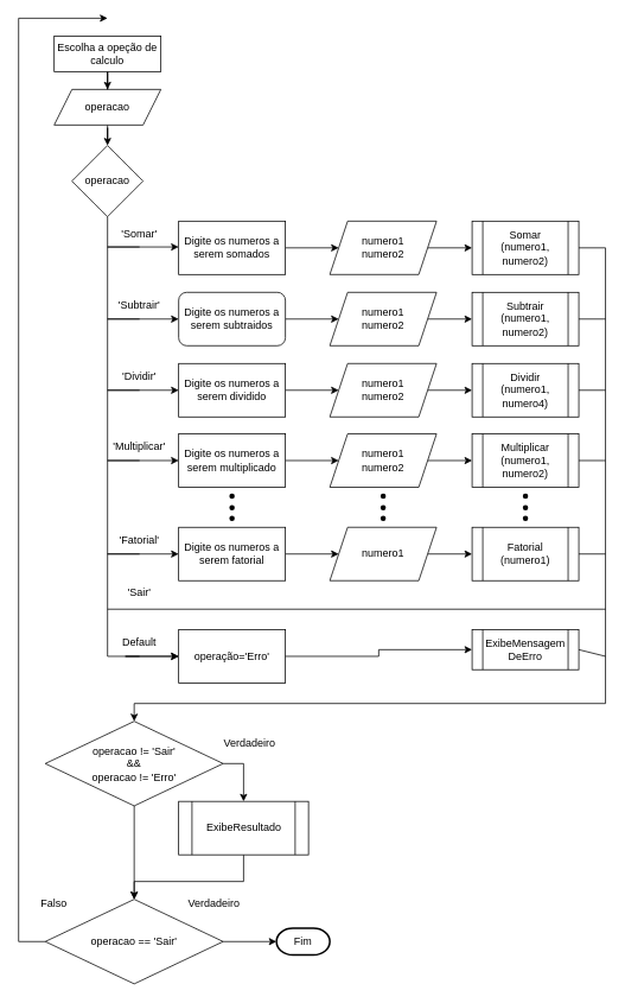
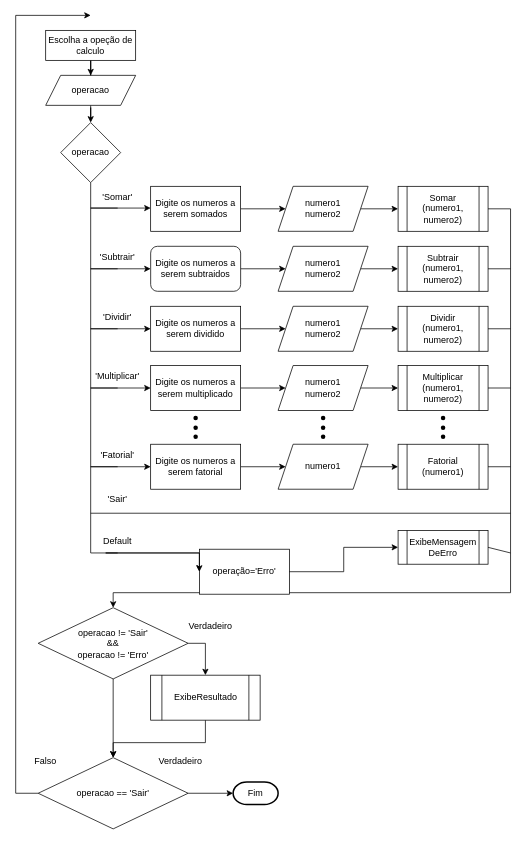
  <mxCell id="0" />
  <mxCell id="1" parent="0" />
  <mxCell id="2" value="" style="edgeStyle=orthogonalEdgeStyle;rounded=0;orthogonalLoop=1;jettySize=auto;html=1;entryX=0;entryY=0.5;entryDx=0;entryDy=0;" edge="1" parent="1" source="3" target="44"><mxGeometry relative="1" as="geometry"><Array as="points"><mxPoint x="120" y="737" /></Array></mxGeometry></mxCell>
  <mxCell id="3" value="operacao" style="rhombus;whiteSpace=wrap;html=1;" vertex="1" parent="1"><mxGeometry x="80" y="163" width="80" height="80" as="geometry" /></mxCell>
  <mxCell id="4" value="" style="edgeStyle=orthogonalEdgeStyle;rounded=0;orthogonalLoop=1;jettySize=auto;html=1;" edge="1" parent="1" source="5" target="3"><mxGeometry relative="1" as="geometry" /></mxCell>
  <mxCell id="5" value="operacao" style="shape=parallelogram;perimeter=parallelogramPerimeter;whiteSpace=wrap;html=1;fixedSize=1;" vertex="1" parent="1"><mxGeometry x="60" y="100" width="120" height="40" as="geometry" /></mxCell>
  <mxCell id="6" value="" style="edgeStyle=orthogonalEdgeStyle;rounded=0;orthogonalLoop=1;jettySize=auto;html=1;" edge="1" parent="1" source="7" target="5"><mxGeometry relative="1" as="geometry" /></mxCell>
  <mxCell id="7" value="Escolha a opeção de calculo" style="rounded=0;whiteSpace=wrap;html=1;" vertex="1" parent="1"><mxGeometry x="60" y="40" width="120" height="40" as="geometry" /></mxCell>
  <mxCell id="8" value="" style="edgeStyle=orthogonalEdgeStyle;rounded=0;orthogonalLoop=1;jettySize=auto;html=1;" edge="1" parent="1" source="9" target="11"><mxGeometry relative="1" as="geometry" /></mxCell>
  <mxCell id="9" value="Digite os numeros a serem somados" style="whiteSpace=wrap;html=1;" vertex="1" parent="1"><mxGeometry x="200" y="248" width="120" height="60" as="geometry" /></mxCell>
  <mxCell id="10" value="" style="edgeStyle=orthogonalEdgeStyle;rounded=0;orthogonalLoop=1;jettySize=auto;html=1;" edge="1" parent="1" source="11" target="12"><mxGeometry relative="1" as="geometry" /></mxCell>
  <mxCell id="11" value="numero1&lt;br&gt;numero2" style="shape=parallelogram;perimeter=parallelogramPerimeter;whiteSpace=wrap;html=1;fixedSize=1;" vertex="1" parent="1"><mxGeometry x="370" y="248" width="120" height="60" as="geometry" /></mxCell>
  <mxCell id="12" value="Somar&lt;br&gt;(numero1,&lt;br&gt;numero2)" style="shape=process;whiteSpace=wrap;html=1;backgroundOutline=1;" vertex="1" parent="1"><mxGeometry x="530" y="248" width="120" height="60" as="geometry" /></mxCell>
  <mxCell id="13" value="" style="edgeStyle=orthogonalEdgeStyle;rounded=0;orthogonalLoop=1;jettySize=auto;html=1;" edge="1" parent="1" source="14" target="16"><mxGeometry relative="1" as="geometry" /></mxCell>
  <mxCell id="14" value="Digite os numeros a serem subtraidos" style="whiteSpace=wrap;html=1;rounded=1;" vertex="1" parent="1"><mxGeometry x="200" y="328" width="120" height="60" as="geometry" /></mxCell>
  <mxCell id="15" value="" style="edgeStyle=orthogonalEdgeStyle;rounded=0;orthogonalLoop=1;jettySize=auto;html=1;" edge="1" parent="1" source="16" target="17"><mxGeometry relative="1" as="geometry" /></mxCell>
  <mxCell id="16" value="numero1&lt;br&gt;numero2" style="shape=parallelogram;perimeter=parallelogramPerimeter;whiteSpace=wrap;html=1;fixedSize=1;" vertex="1" parent="1"><mxGeometry x="370" y="328" width="120" height="60" as="geometry" /></mxCell>
  <mxCell id="17" value="Subtrair&lt;br&gt;(numero1,&lt;br&gt;numero2)" style="shape=process;whiteSpace=wrap;html=1;backgroundOutline=1;" vertex="1" parent="1"><mxGeometry x="530" y="328" width="120" height="60" as="geometry" /></mxCell>
  <mxCell id="18" value="" style="edgeStyle=orthogonalEdgeStyle;rounded=0;orthogonalLoop=1;jettySize=auto;html=1;" edge="1" parent="1" source="19" target="21"><mxGeometry relative="1" as="geometry" /></mxCell>
  <mxCell id="19" value="Digite os numeros a serem dividido" style="whiteSpace=wrap;html=1;" vertex="1" parent="1"><mxGeometry x="200" y="408" width="120" height="60" as="geometry" /></mxCell>
  <mxCell id="20" value="" style="edgeStyle=orthogonalEdgeStyle;rounded=0;orthogonalLoop=1;jettySize=auto;html=1;" edge="1" parent="1" source="21" target="22"><mxGeometry relative="1" as="geometry" /></mxCell>
  <mxCell id="21" value="numero1&lt;br&gt;numero2" style="shape=parallelogram;perimeter=parallelogramPerimeter;whiteSpace=wrap;html=1;fixedSize=1;" vertex="1" parent="1"><mxGeometry x="370" y="408" width="120" height="60" as="geometry" /></mxCell>
- <mxCell id="22" value="Dividir&lt;br&gt;(numero1,&lt;br&gt;numero4)" style="shape=process;whiteSpace=wrap;html=1;backgroundOutline=1;" vertex="1" parent="1"><mxGeometry x="530" y="408" width="120" height="60" as="geometry" /></mxCell>
+ <mxCell id="22" value="Dividir&lt;br&gt;(numero1,&lt;br&gt;numero2)" style="shape=process;whiteSpace=wrap;html=1;backgroundOutline=1;" vertex="1" parent="1"><mxGeometry x="530" y="408" width="120" height="60" as="geometry" /></mxCell>
  <mxCell id="23" value="" style="edgeStyle=orthogonalEdgeStyle;rounded=0;orthogonalLoop=1;jettySize=auto;html=1;" edge="1" parent="1" source="24" target="26"><mxGeometry relative="1" as="geometry" /></mxCell>
  <mxCell id="24" value="Digite os numeros a serem multiplicado" style="whiteSpace=wrap;html=1;" vertex="1" parent="1"><mxGeometry x="200" y="487" width="120" height="60" as="geometry" /></mxCell>
  <mxCell id="25" value="" style="edgeStyle=orthogonalEdgeStyle;rounded=0;orthogonalLoop=1;jettySize=auto;html=1;" edge="1" parent="1" source="26" target="27"><mxGeometry relative="1" as="geometry" /></mxCell>
  <mxCell id="26" value="numero1&lt;br&gt;numero2" style="shape=parallelogram;perimeter=parallelogramPerimeter;whiteSpace=wrap;html=1;fixedSize=1;" vertex="1" parent="1"><mxGeometry x="370" y="487" width="120" height="60" as="geometry" /></mxCell>
  <mxCell id="27" value="Multiplicar&lt;br&gt;(numero1,&lt;br&gt;numero2)" style="shape=process;whiteSpace=wrap;html=1;backgroundOutline=1;" vertex="1" parent="1"><mxGeometry x="530" y="487" width="120" height="60" as="geometry" /></mxCell>
  <mxCell id="28" style="edgeStyle=orthogonalEdgeStyle;rounded=0;orthogonalLoop=1;jettySize=auto;html=1;entryX=0;entryY=0.5;entryDx=0;entryDy=0;exitX=0.5;exitY=1;exitDx=0;exitDy=0;" edge="1" parent="1" source="38" target="14"><mxGeometry relative="1" as="geometry"><mxPoint x="130" y="238" as="sourcePoint" /><mxPoint x="190" y="278" as="targetPoint" /><Array as="points"><mxPoint x="120" y="358" /></Array></mxGeometry></mxCell>
  <mxCell id="29" style="edgeStyle=orthogonalEdgeStyle;rounded=0;orthogonalLoop=1;jettySize=auto;html=1;entryX=0;entryY=0.5;entryDx=0;entryDy=0;exitX=0.5;exitY=1;exitDx=0;exitDy=0;" edge="1" parent="1" source="39" target="19"><mxGeometry relative="1" as="geometry"><mxPoint x="130" y="228" as="sourcePoint" /><mxPoint x="190" y="358" as="targetPoint" /><Array as="points"><mxPoint x="120" y="438" /></Array></mxGeometry></mxCell>
  <mxCell id="30" style="edgeStyle=orthogonalEdgeStyle;rounded=0;orthogonalLoop=1;jettySize=auto;html=1;entryX=0;entryY=0.5;entryDx=0;entryDy=0;exitX=0.5;exitY=1;exitDx=0;exitDy=0;" edge="1" parent="1" source="40" target="24"><mxGeometry relative="1" as="geometry"><mxPoint x="130" y="217" as="sourcePoint" /><mxPoint x="190" y="437" as="targetPoint" /><Array as="points"><mxPoint x="120" y="517" /></Array></mxGeometry></mxCell>
  <mxCell id="31" value="" style="edgeStyle=orthogonalEdgeStyle;rounded=0;orthogonalLoop=1;jettySize=auto;html=1;" edge="1" parent="1" source="32" target="34"><mxGeometry relative="1" as="geometry" /></mxCell>
  <mxCell id="32" value="Digite os numeros a serem fatorial" style="whiteSpace=wrap;html=1;" vertex="1" parent="1"><mxGeometry x="200" y="592" width="120" height="60" as="geometry" /></mxCell>
  <mxCell id="33" value="" style="edgeStyle=orthogonalEdgeStyle;rounded=0;orthogonalLoop=1;jettySize=auto;html=1;" edge="1" parent="1" source="34" target="35"><mxGeometry relative="1" as="geometry" /></mxCell>
  <mxCell id="34" value="numero1" style="shape=parallelogram;perimeter=parallelogramPerimeter;whiteSpace=wrap;html=1;fixedSize=1;" vertex="1" parent="1"><mxGeometry x="370" y="592" width="120" height="60" as="geometry" /></mxCell>
  <mxCell id="35" value="Fatorial&lt;br&gt;(numero1)" style="shape=process;whiteSpace=wrap;html=1;backgroundOutline=1;" vertex="1" parent="1"><mxGeometry x="530" y="592" width="120" height="60" as="geometry" /></mxCell>
  <mxCell id="36" style="edgeStyle=orthogonalEdgeStyle;rounded=0;orthogonalLoop=1;jettySize=auto;html=1;entryX=0;entryY=0.5;entryDx=0;entryDy=0;exitX=0.5;exitY=1;exitDx=0;exitDy=0;" edge="1" parent="1" source="41" target="32"><mxGeometry relative="1" as="geometry"><mxPoint x="130" y="232" as="sourcePoint" /><mxPoint x="190" y="542" as="targetPoint" /><Array as="points"><mxPoint x="120" y="622" /></Array></mxGeometry></mxCell>
  <mxCell id="37" value="'Somar'" style="text;html=1;strokeColor=none;fillColor=none;align=center;verticalAlign=middle;whiteSpace=wrap;rounded=0;" vertex="1" parent="1"><mxGeometry x="126" y="248" width="60" height="30" as="geometry" /></mxCell>
  <mxCell id="38" value="'Subtrair'" style="text;html=1;strokeColor=none;fillColor=none;align=center;verticalAlign=middle;whiteSpace=wrap;rounded=0;" vertex="1" parent="1"><mxGeometry x="126" y="328" width="60" height="30" as="geometry" /></mxCell>
  <mxCell id="39" value="'Dividir'" style="text;html=1;strokeColor=none;fillColor=none;align=center;verticalAlign=middle;whiteSpace=wrap;rounded=0;" vertex="1" parent="1"><mxGeometry x="126" y="408" width="60" height="30" as="geometry" /></mxCell>
  <mxCell id="40" value="'Multiplicar'" style="text;html=1;strokeColor=none;fillColor=none;align=center;verticalAlign=middle;whiteSpace=wrap;rounded=0;" vertex="1" parent="1"><mxGeometry x="126" y="487" width="60" height="30" as="geometry" /></mxCell>
  <mxCell id="41" value="'Fatorial'" style="text;html=1;strokeColor=none;fillColor=none;align=center;verticalAlign=middle;whiteSpace=wrap;rounded=0;" vertex="1" parent="1"><mxGeometry x="126" y="592" width="60" height="30" as="geometry" /></mxCell>
  <mxCell id="42" style="edgeStyle=orthogonalEdgeStyle;rounded=0;orthogonalLoop=1;jettySize=auto;html=1;entryX=0;entryY=0.5;entryDx=0;entryDy=0;exitX=0.5;exitY=1;exitDx=0;exitDy=0;" edge="1" parent="1"><mxGeometry relative="1" as="geometry"><mxPoint x="156" y="277" as="sourcePoint" /><mxPoint x="200" y="277" as="targetPoint" /><Array as="points"><mxPoint x="120" y="277" /></Array></mxGeometry></mxCell>
  <mxCell id="43" style="edgeStyle=orthogonalEdgeStyle;rounded=0;orthogonalLoop=1;jettySize=auto;html=1;exitX=1;exitY=0.5;exitDx=0;exitDy=0;entryX=0.5;entryY=0;entryDx=0;entryDy=0;" edge="1" parent="1" source="12" target="60"><mxGeometry relative="1" as="geometry"><mxPoint x="640" y="838" as="targetPoint" /><Array as="points"><mxPoint x="680" y="278" /><mxPoint x="680" y="790" /><mxPoint x="150" y="790" /></Array></mxGeometry></mxCell>
- <mxCell id="44" value="operação='Erro'" style="whiteSpace=wrap;html=1;" vertex="1" parent="1"><mxGeometry x="200" y="707" width="120" height="60" as="geometry" /></mxCell>
+ <mxCell id="44" value="operação='Erro'" style="whiteSpace=wrap;html=1;" vertex="1" parent="1"><mxGeometry x="265" y="732" width="120" height="60" as="geometry" /></mxCell>
  <mxCell id="45" value="" style="edgeStyle=orthogonalEdgeStyle;rounded=0;orthogonalLoop=1;jettySize=auto;html=1;exitX=1;exitY=0.5;exitDx=0;exitDy=0;" edge="1" parent="1" source="44" target="46"><mxGeometry relative="1" as="geometry"><mxPoint x="480" y="737" as="sourcePoint" /></mxGeometry></mxCell>
  <mxCell id="46" value="ExibeMensagem&lt;br&gt;DeErro" style="shape=process;whiteSpace=wrap;html=1;backgroundOutline=1;" vertex="1" parent="1"><mxGeometry x="530" y="707" width="120" height="45" as="geometry" /></mxCell>
  <mxCell id="47" style="edgeStyle=orthogonalEdgeStyle;rounded=0;orthogonalLoop=1;jettySize=auto;html=1;entryX=0;entryY=0.5;entryDx=0;entryDy=0;exitX=0.5;exitY=1;exitDx=0;exitDy=0;" edge="1" parent="1" source="49" target="44"><mxGeometry relative="1" as="geometry"><mxPoint x="130" y="384" as="sourcePoint" /><mxPoint x="190" y="694" as="targetPoint" /><Array as="points"><mxPoint x="140" y="737" /><mxPoint x="140" y="737" /></Array></mxGeometry></mxCell>
  <mxCell id="48" value="'Sair'" style="text;html=1;strokeColor=none;fillColor=none;align=center;verticalAlign=middle;whiteSpace=wrap;rounded=0;" vertex="1" parent="1"><mxGeometry x="126" y="651" width="60" height="30" as="geometry" /></mxCell>
  <mxCell id="49" value="Default" style="text;html=1;strokeColor=none;fillColor=none;align=center;verticalAlign=middle;whiteSpace=wrap;rounded=0;" vertex="1" parent="1"><mxGeometry x="126" y="707" width="60" height="30" as="geometry" /></mxCell>
  <mxCell id="50" value="" style="endArrow=none;html=1;rounded=0;entryX=1;entryY=0.5;entryDx=0;entryDy=0;" edge="1" parent="1" target="17"><mxGeometry width="50" height="50" relative="1" as="geometry"><mxPoint x="680" y="358" as="sourcePoint" /><mxPoint x="470" y="418" as="targetPoint" /></mxGeometry></mxCell>
  <mxCell id="51" value="" style="endArrow=none;html=1;rounded=0;entryX=1;entryY=0.5;entryDx=0;entryDy=0;" edge="1" parent="1" target="22"><mxGeometry width="50" height="50" relative="1" as="geometry"><mxPoint x="680" y="438" as="sourcePoint" /><mxPoint x="660" y="368" as="targetPoint" /></mxGeometry></mxCell>
  <mxCell id="52" value="" style="endArrow=none;html=1;rounded=0;entryX=1;entryY=0.5;entryDx=0;entryDy=0;" edge="1" parent="1" target="27"><mxGeometry width="50" height="50" relative="1" as="geometry"><mxPoint x="680" y="517" as="sourcePoint" /><mxPoint x="660" y="448" as="targetPoint" /></mxGeometry></mxCell>
  <mxCell id="53" value="" style="endArrow=none;html=1;rounded=0;entryX=1;entryY=0.5;entryDx=0;entryDy=0;" edge="1" parent="1" target="35"><mxGeometry width="50" height="50" relative="1" as="geometry"><mxPoint x="680" y="622" as="sourcePoint" /><mxPoint x="660" y="553" as="targetPoint" /></mxGeometry></mxCell>
  <mxCell id="54" value="" style="endArrow=none;html=1;rounded=0;" edge="1" parent="1"><mxGeometry width="50" height="50" relative="1" as="geometry"><mxPoint x="120" y="684" as="sourcePoint" /><mxPoint x="680" y="684" as="targetPoint" /></mxGeometry></mxCell>
  <mxCell id="55" value="" style="endArrow=none;html=1;rounded=0;entryX=1;entryY=0.5;entryDx=0;entryDy=0;" edge="1" parent="1" target="46"><mxGeometry width="50" height="50" relative="1" as="geometry"><mxPoint x="680" y="737" as="sourcePoint" /><mxPoint x="680" y="558" as="targetPoint" /></mxGeometry></mxCell>
  <mxCell id="56" value="" style="edgeStyle=orthogonalEdgeStyle;rounded=0;orthogonalLoop=1;jettySize=auto;html=1;exitX=0;exitY=0.5;exitDx=0;exitDy=0;" edge="1" parent="1" source="72"><mxGeometry relative="1" as="geometry"><mxPoint x="80" y="1010" as="sourcePoint" /><mxPoint x="120" y="20" as="targetPoint" /><Array as="points"><mxPoint x="20" y="1058" /><mxPoint x="20" y="20" /></Array></mxGeometry></mxCell>
  <mxCell id="57" value="" style="edgeStyle=orthogonalEdgeStyle;rounded=0;orthogonalLoop=1;jettySize=auto;html=1;entryX=0.5;entryY=0;entryDx=0;entryDy=0;" edge="1" parent="1" source="58" target="72"><mxGeometry relative="1" as="geometry"><mxPoint x="220" y="1010" as="targetPoint" /><Array as="points"><mxPoint x="273" y="990" /><mxPoint x="150" y="990" /></Array></mxGeometry></mxCell>
  <mxCell id="58" value="ExibeResultado" style="shape=process;whiteSpace=wrap;html=1;backgroundOutline=1;" vertex="1" parent="1"><mxGeometry x="200" y="900" width="146" height="60" as="geometry" /></mxCell>
  <mxCell id="59" value="" style="edgeStyle=orthogonalEdgeStyle;rounded=0;orthogonalLoop=1;jettySize=auto;html=1;" edge="1" parent="1" source="60" target="72"><mxGeometry relative="1" as="geometry" /></mxCell>
  <mxCell id="60" value="operacao != 'Sair'&lt;br&gt;&amp;amp;&amp;amp;&lt;br&gt;operacao != 'Erro'" style="rhombus;whiteSpace=wrap;html=1;" vertex="1" parent="1"><mxGeometry x="50" y="810" width="200" height="95" as="geometry" /></mxCell>
  <mxCell id="61" value="" style="edgeStyle=orthogonalEdgeStyle;rounded=0;orthogonalLoop=1;jettySize=auto;html=1;exitX=1;exitY=0.5;exitDx=0;exitDy=0;entryX=0.5;entryY=0;entryDx=0;entryDy=0;" edge="1" parent="1" source="60" target="58"><mxGeometry relative="1" as="geometry"><mxPoint x="250" y="990" as="sourcePoint" /><mxPoint x="130" y="1030" as="targetPoint" /></mxGeometry></mxCell>
  <mxCell id="62" value="" style="shape=waypoint;sketch=0;fillStyle=solid;size=6;pointerEvents=1;points=[];fillColor=none;resizable=0;rotatable=0;perimeter=centerPerimeter;snapToPoint=1;" vertex="1" parent="1"><mxGeometry x="250" y="547" width="20" height="20" as="geometry" /></mxCell>
  <mxCell id="63" value="" style="shape=waypoint;sketch=0;fillStyle=solid;size=6;pointerEvents=1;points=[];fillColor=none;resizable=0;rotatable=0;perimeter=centerPerimeter;snapToPoint=1;" vertex="1" parent="1"><mxGeometry x="250" y="560" width="20" height="20" as="geometry" /></mxCell>
  <mxCell id="64" value="" style="shape=waypoint;sketch=0;fillStyle=solid;size=6;pointerEvents=1;points=[];fillColor=none;resizable=0;rotatable=0;perimeter=centerPerimeter;snapToPoint=1;" vertex="1" parent="1"><mxGeometry x="250" y="572" width="20" height="20" as="geometry" /></mxCell>
  <mxCell id="65" value="" style="shape=waypoint;sketch=0;fillStyle=solid;size=6;pointerEvents=1;points=[];fillColor=none;resizable=0;rotatable=0;perimeter=centerPerimeter;snapToPoint=1;" vertex="1" parent="1"><mxGeometry x="420" y="547" width="20" height="20" as="geometry" /></mxCell>
  <mxCell id="66" value="" style="shape=waypoint;sketch=0;fillStyle=solid;size=6;pointerEvents=1;points=[];fillColor=none;resizable=0;rotatable=0;perimeter=centerPerimeter;snapToPoint=1;" vertex="1" parent="1"><mxGeometry x="420" y="572" width="20" height="20" as="geometry" /></mxCell>
  <mxCell id="67" value="" style="shape=waypoint;sketch=0;fillStyle=solid;size=6;pointerEvents=1;points=[];fillColor=none;resizable=0;rotatable=0;perimeter=centerPerimeter;snapToPoint=1;" vertex="1" parent="1"><mxGeometry x="580" y="547" width="20" height="20" as="geometry" /></mxCell>
  <mxCell id="68" value="" style="shape=waypoint;sketch=0;fillStyle=solid;size=6;pointerEvents=1;points=[];fillColor=none;resizable=0;rotatable=0;perimeter=centerPerimeter;snapToPoint=1;" vertex="1" parent="1"><mxGeometry x="580" y="572" width="20" height="20" as="geometry" /></mxCell>
  <mxCell id="69" value="" style="shape=waypoint;sketch=0;fillStyle=solid;size=6;pointerEvents=1;points=[];fillColor=none;resizable=0;rotatable=0;perimeter=centerPerimeter;snapToPoint=1;" vertex="1" parent="1"><mxGeometry x="420" y="560" width="20" height="20" as="geometry" /></mxCell>
  <mxCell id="70" value="" style="shape=waypoint;sketch=0;fillStyle=solid;size=6;pointerEvents=1;points=[];fillColor=none;resizable=0;rotatable=0;perimeter=centerPerimeter;snapToPoint=1;" vertex="1" parent="1"><mxGeometry x="580" y="560" width="20" height="20" as="geometry" /></mxCell>
  <mxCell id="71" value="" style="edgeStyle=orthogonalEdgeStyle;rounded=0;orthogonalLoop=1;jettySize=auto;html=1;" edge="1" parent="1" source="72" target="76"><mxGeometry relative="1" as="geometry" /></mxCell>
  <mxCell id="72" value="operacao == 'Sair'" style="rhombus;whiteSpace=wrap;html=1;" vertex="1" parent="1"><mxGeometry x="50" y="1010" width="200" height="95" as="geometry" /></mxCell>
  <mxCell id="73" value="Verdadeiro" style="text;html=1;strokeColor=none;fillColor=none;align=center;verticalAlign=middle;whiteSpace=wrap;rounded=0;" vertex="1" parent="1"><mxGeometry x="250" y="820" width="60" height="30" as="geometry" /></mxCell>
  <mxCell id="74" value="Verdadeiro" style="text;html=1;strokeColor=none;fillColor=none;align=center;verticalAlign=middle;whiteSpace=wrap;rounded=0;" vertex="1" parent="1"><mxGeometry x="210" y="1000" width="60" height="30" as="geometry" /></mxCell>
  <mxCell id="75" value="Falso" style="text;html=1;strokeColor=none;fillColor=none;align=center;verticalAlign=middle;whiteSpace=wrap;rounded=0;" vertex="1" parent="1"><mxGeometry x="30" y="1000" width="60" height="30" as="geometry" /></mxCell>
  <mxCell id="76" value="Fim" style="strokeWidth=2;html=1;shape=mxgraph.flowchart.terminator;whiteSpace=wrap;" vertex="1" parent="1"><mxGeometry x="310" y="1042.5" width="60" height="30" as="geometry" /></mxCell>
